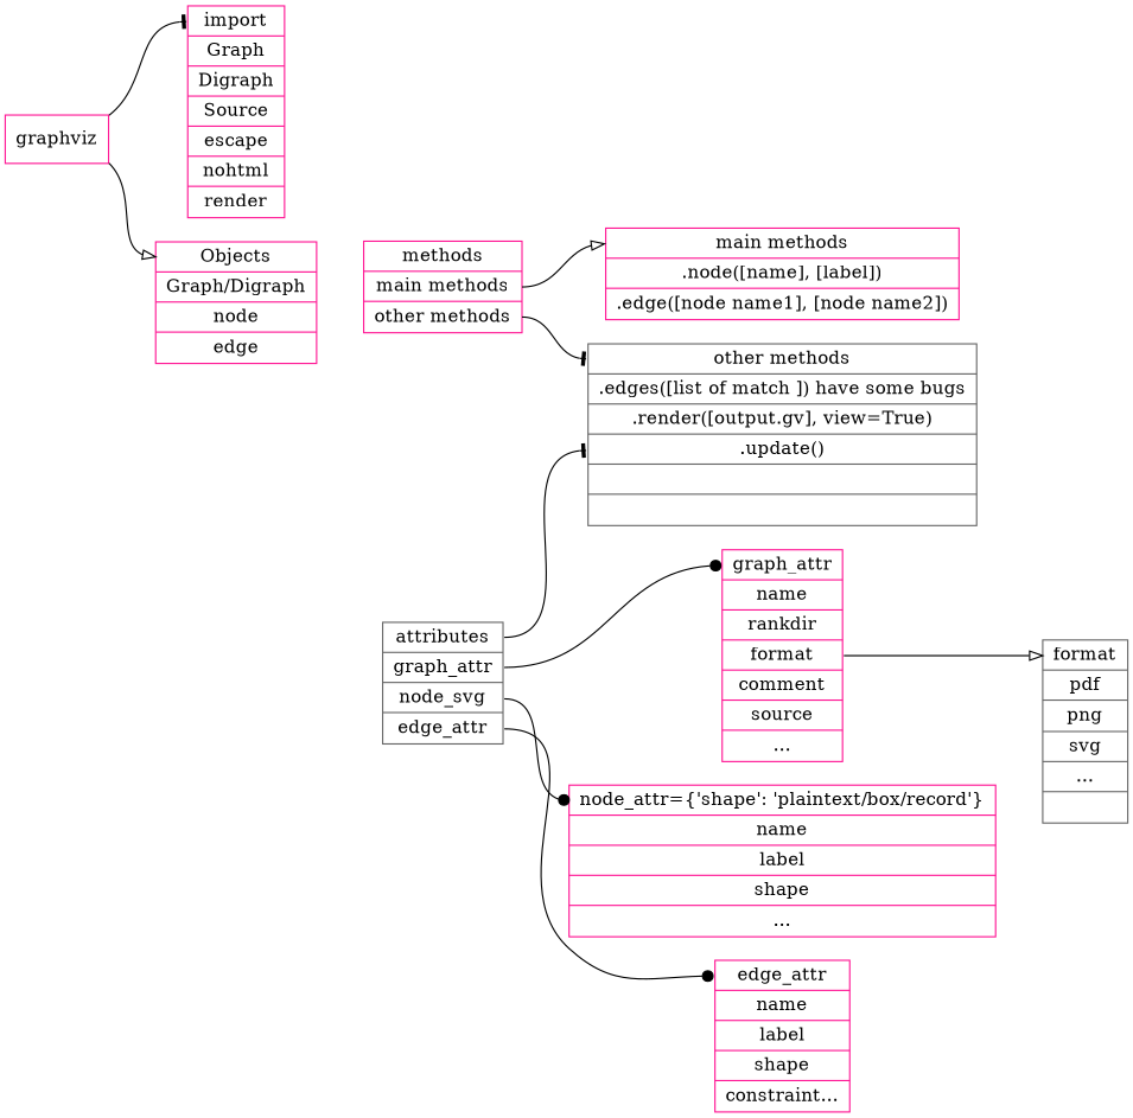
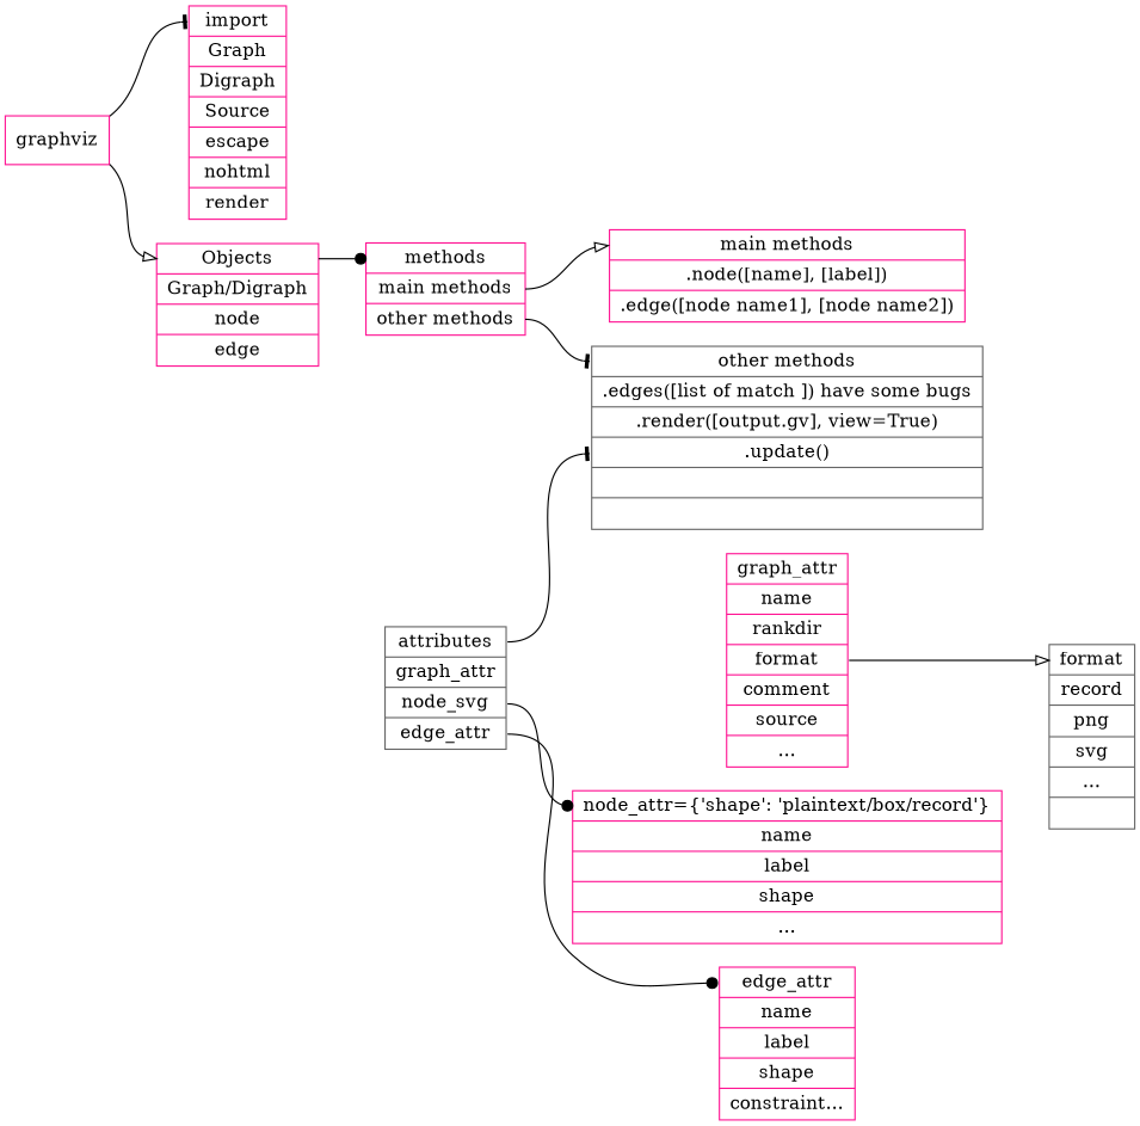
  strict digraph {
    rankdir=LR
    node [color=deeppink shape=record]
    edge [arrowhead=dot headport=f0 tailport=f0]
    n1 [label=graphviz]
    n2 [label="<ff>import|Graph|Digraph|Source|escape|nohtml|render"]
    n3 [label="<f0>Objects|<f1>Graph/Digraph|<f2>node|<f3>edge"]
    n4 [label="<f0>methods|<f1>main methods|<f2> other methods"]
    n5 [label="<ff>main methods|<f0>.node([name], [label])|<f1>.edge([node name1], [node name2])"]
    n6 [color=gray40 label="<ff>other methods|<f0>.edges([list of match ]) have some bugs|<f1>.render([output.gv], view=True)|<f2>.update()|<f3>|"]
    n7 [color=gray40 label="<f0>attributes|<f1>graph_attr|<f2>node_svg|<f3>edge_attr"]
    n8 [label="<f0>node_attr=\{'shape': 'plaintext/box/record'\}|name|label|shape|..."]
    n9 [label="<f0>edge_attr|name|label|shape|constraint..."]
    n10 [label="<f0>graph_attr|<f1>name|<f2>rankdir|<f3>format|<f4>comment|<f5>source|..."]
-   n11 [color=gray40 label="<f0>format|<f1>pdf|<f2>png|<f3>svg|<f4>...|"]
+   n11 [color=gray40 label="<f0>format|<f1>record|<f2>png|<f3>svg|<f4>...|"]
    n1 -> n2 [arrowhead=tee headport=ff]
    n1 -> n3 [arrowhead=onormal]
+   n3 -> n4
    n4 -> n5 [arrowhead=onormal headport=ff tailport=f1]
    n4 -> n6 [arrowhead=tee headport=ff tailport=f2]
    n7 -> n6 [arrowhead=tee headport=f2]
    n7 -> n8 [tailport=f2]
    n7 -> n9 [tailport=f3]
-   n7 -> n10 [tailport=f1]
    n10 -> n11 [arrowhead=onormal tailport=f3]
  }
